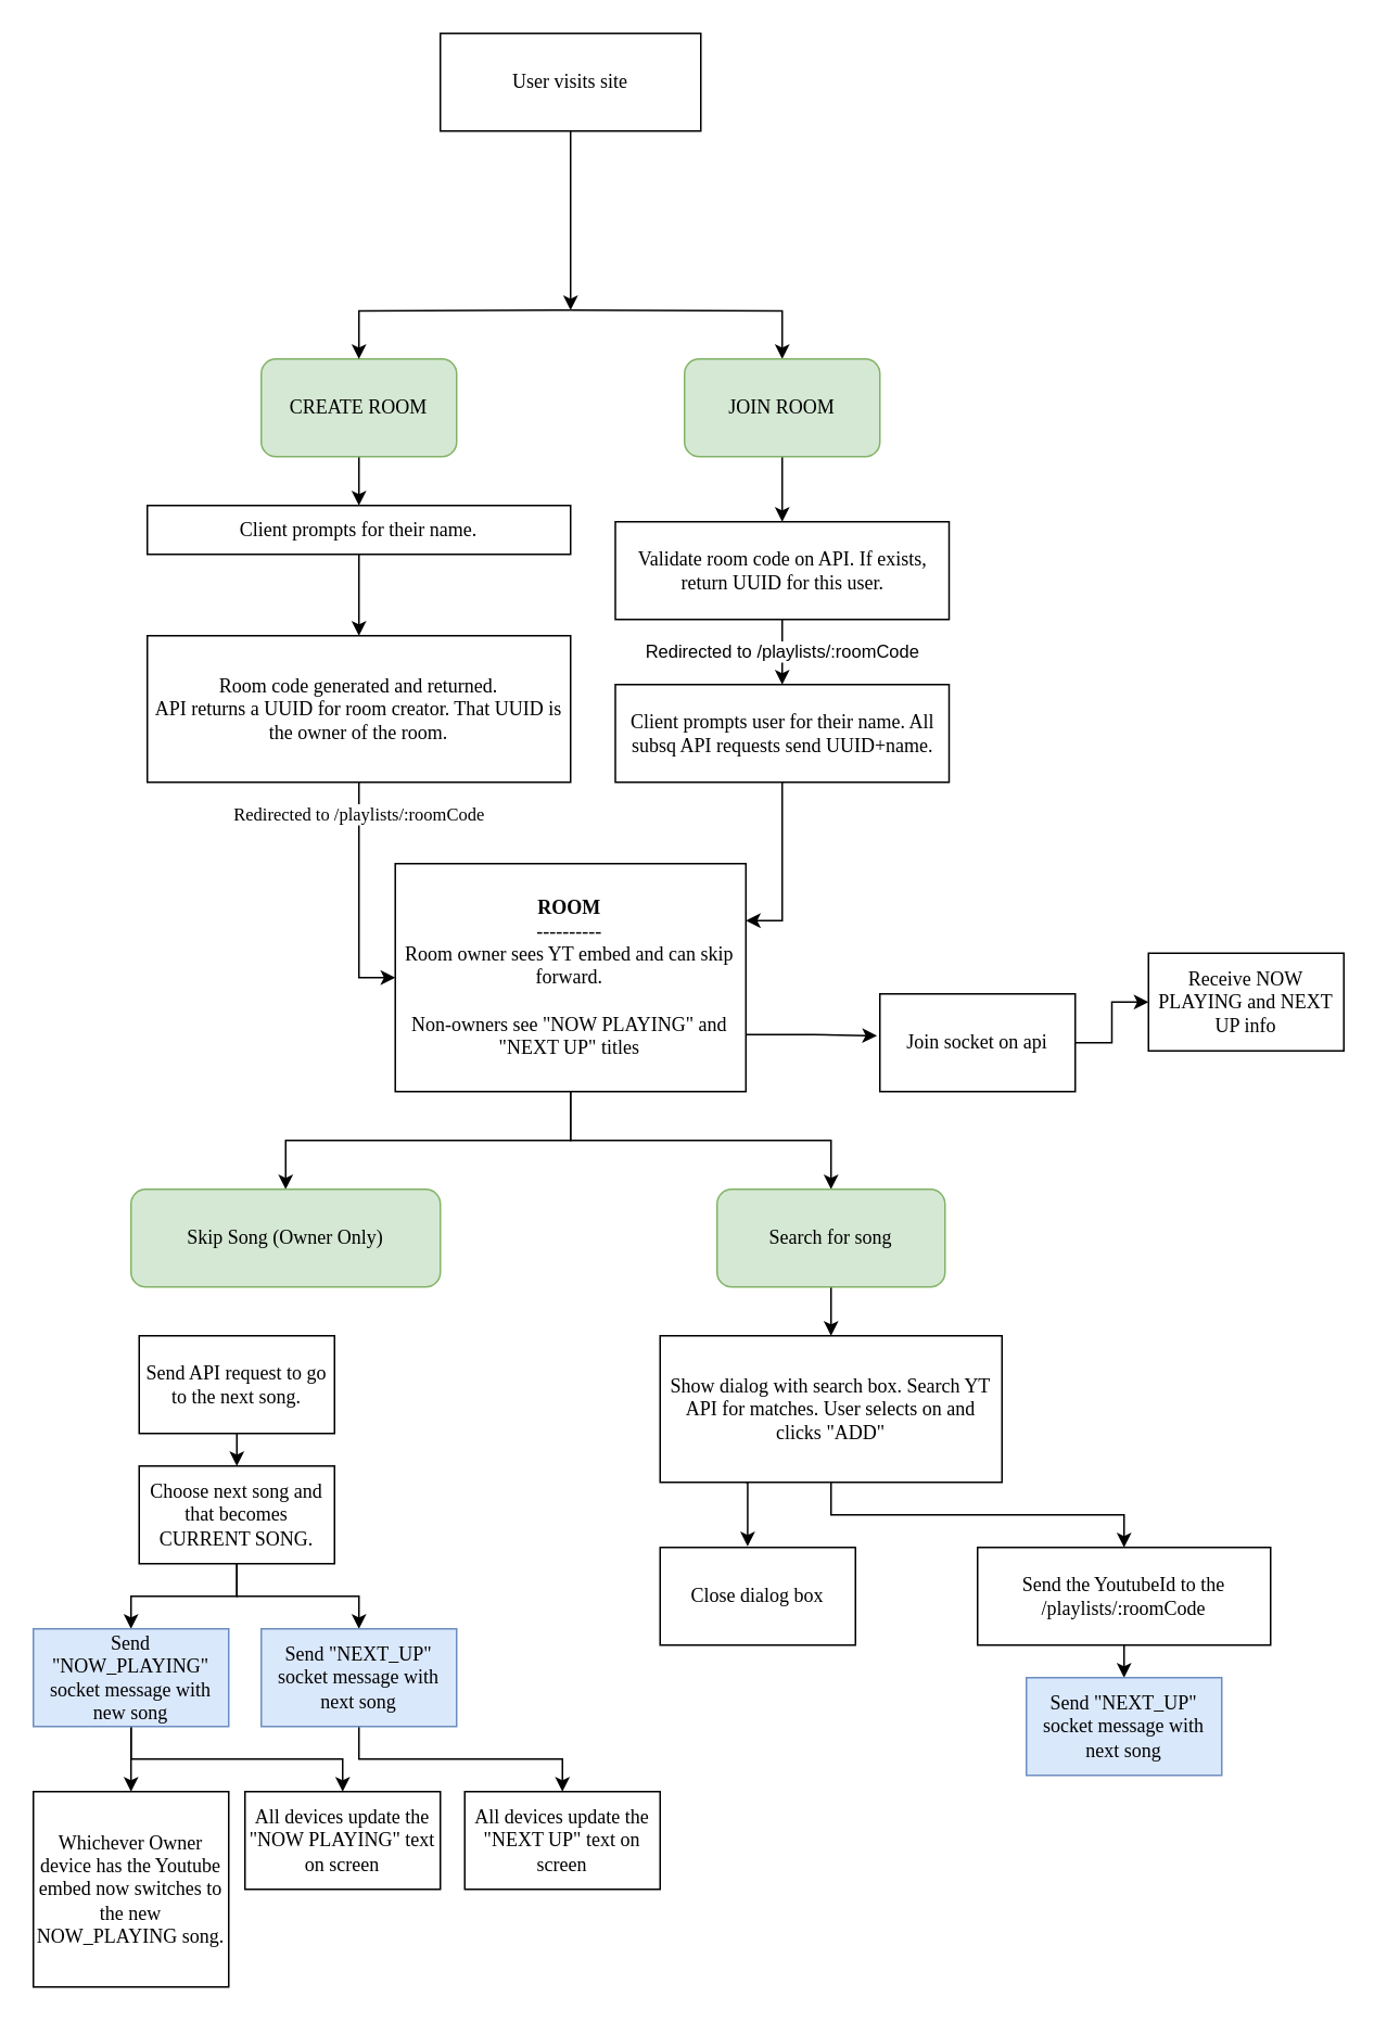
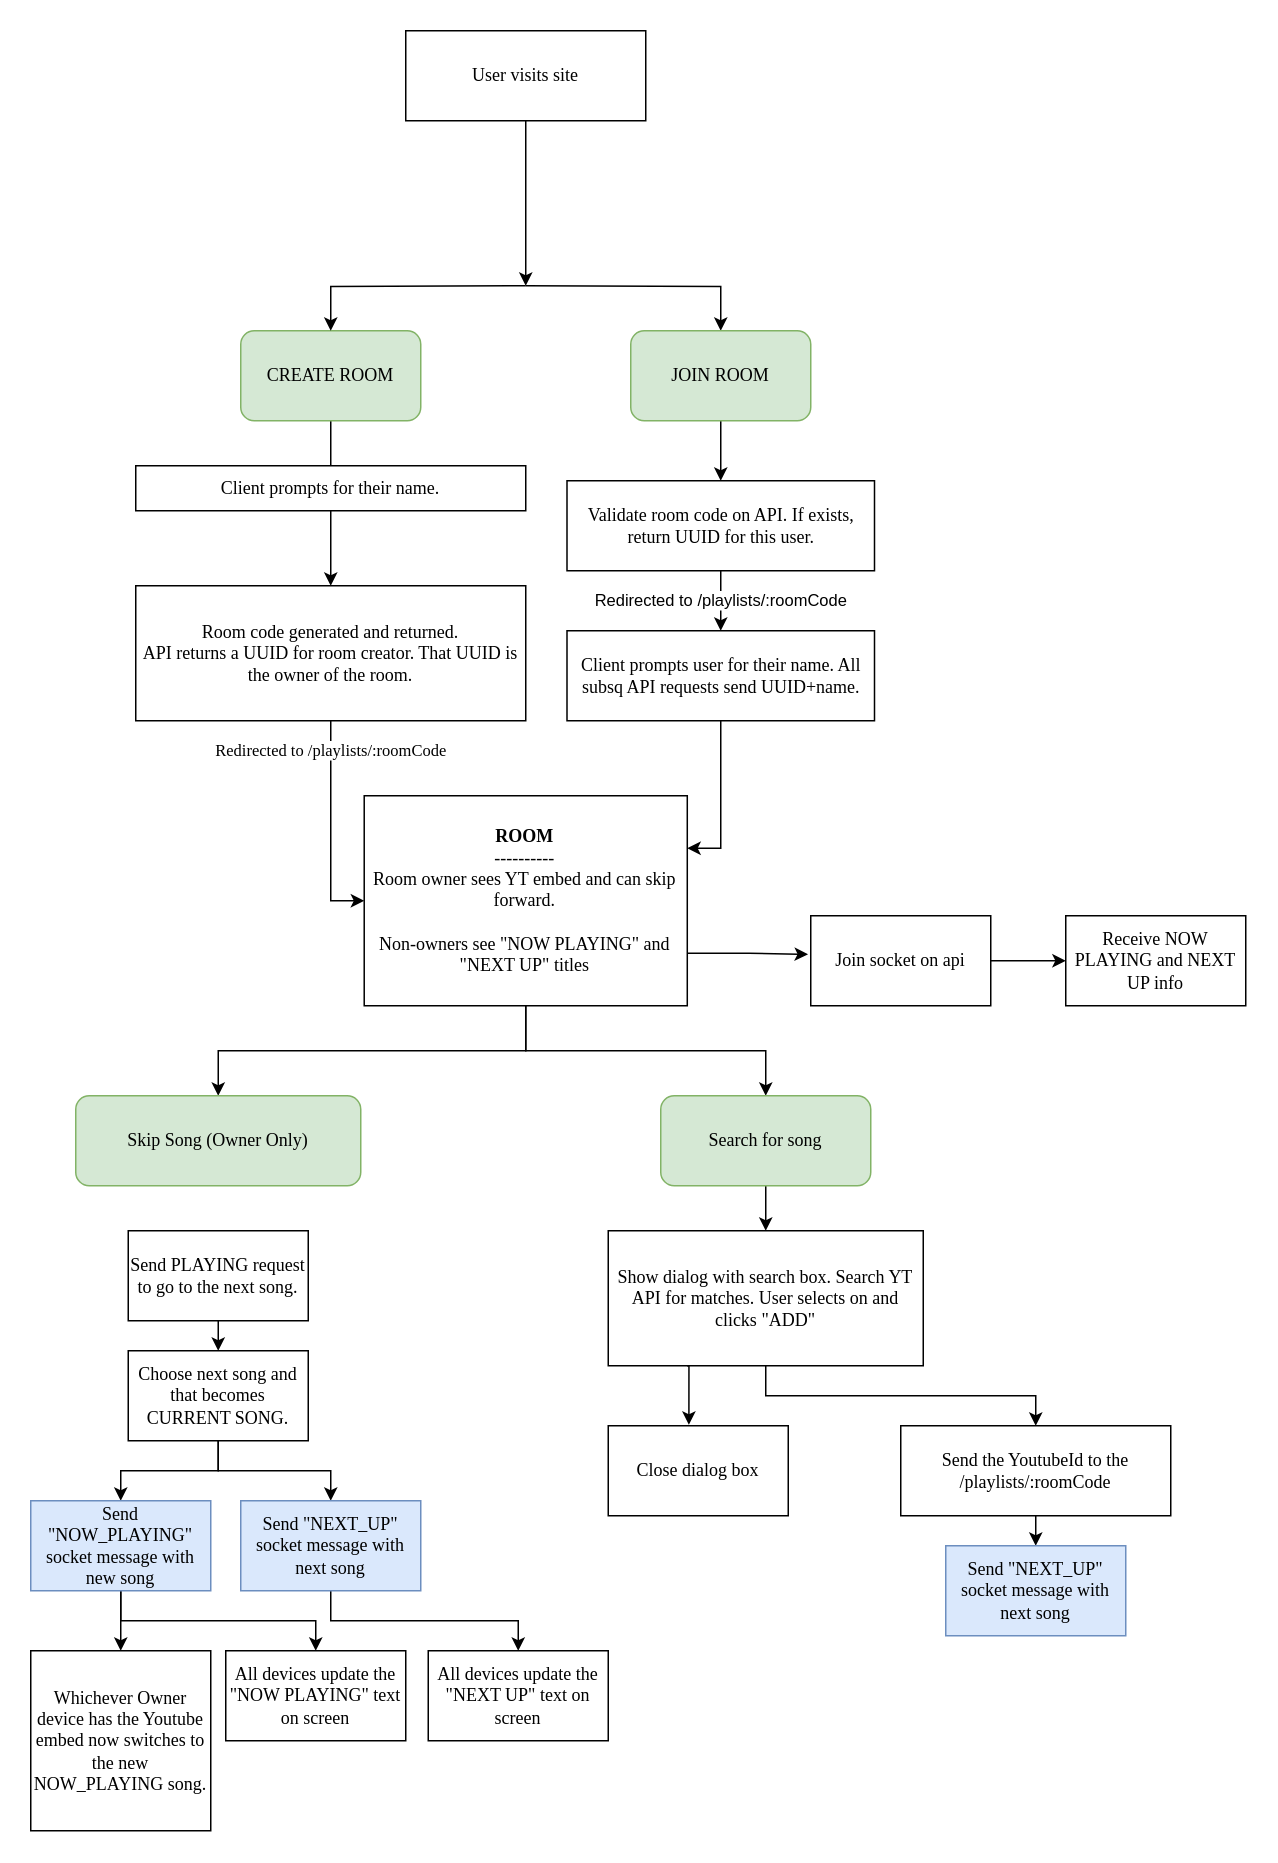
  <mxCell id="0" />
  <mxCell id="1" parent="0" />
- <mxCell id="2" style="edgeStyle=orthogonalEdgeStyle;rounded=0;orthogonalLoop=1;jettySize=auto;html=1;exitX=0.5;exitY=1;exitDx=0;exitDy=0;entryX=0.5;entryY=0;entryDx=0;entryDy=0;" edge="1" parent="1" source="3" target="47"><mxGeometry relative="1" as="geometry" /></mxCell>
+ <mxCell id="2" style="edgeStyle=orthogonalEdgeStyle;rounded=0;orthogonalLoop=1;jettySize=auto;html=1;exitX=0.5;exitY=1;exitDx=0;exitDy=0;entryX=0.5;entryY=0;entryDx=0;entryDy=0;endArrow=none;" edge="1" parent="1" source="3" target="47"><mxGeometry relative="1" as="geometry" /></mxCell>
  <mxCell id="3" value="CREATE ROOM" style="rounded=1;whiteSpace=wrap;html=1;fontFamily=Lucida Console;fillColor=#d5e8d4;strokeColor=#82b366;" parent="1" vertex="1"><mxGeometry x="160" y="220" width="120" height="60" as="geometry" /></mxCell>
  <mxCell id="4" style="edgeStyle=orthogonalEdgeStyle;rounded=0;orthogonalLoop=1;jettySize=auto;html=1;exitX=0.5;exitY=1;exitDx=0;exitDy=0;fontFamily=Lucida Console;" parent="1" source="5" edge="1"><mxGeometry relative="1" as="geometry"><mxPoint x="350" y="190" as="targetPoint" /></mxGeometry></mxCell>
  <mxCell id="5" value="User visits site" style="rounded=0;whiteSpace=wrap;html=1;fontFamily=Lucida Console;" parent="1" vertex="1"><mxGeometry x="270" y="20" width="160" height="60" as="geometry" /></mxCell>
  <mxCell id="6" style="edgeStyle=orthogonalEdgeStyle;rounded=0;orthogonalLoop=1;jettySize=auto;html=1;exitX=0.5;exitY=1;exitDx=0;exitDy=0;entryX=0.5;entryY=0;entryDx=0;entryDy=0;" parent="1" target="3" edge="1"><mxGeometry relative="1" as="geometry"><mxPoint x="350" y="190" as="sourcePoint" /></mxGeometry></mxCell>
  <mxCell id="7" style="edgeStyle=orthogonalEdgeStyle;rounded=0;orthogonalLoop=1;jettySize=auto;html=1;exitX=0.5;exitY=1;exitDx=0;exitDy=0;entryX=0.5;entryY=0;entryDx=0;entryDy=0;" parent="1" target="9" edge="1"><mxGeometry relative="1" as="geometry"><mxPoint x="350" y="190" as="sourcePoint" /></mxGeometry></mxCell>
  <mxCell id="8" style="edgeStyle=orthogonalEdgeStyle;rounded=0;orthogonalLoop=1;jettySize=auto;html=1;exitX=0.5;exitY=1;exitDx=0;exitDy=0;entryX=0.5;entryY=0;entryDx=0;entryDy=0;" edge="1" parent="1" source="9" target="43"><mxGeometry relative="1" as="geometry" /></mxCell>
  <mxCell id="9" value="JOIN ROOM" style="rounded=1;whiteSpace=wrap;html=1;fontFamily=Lucida Console;fillColor=#d5e8d4;strokeColor=#82b366;" parent="1" vertex="1"><mxGeometry x="420" y="220" width="120" height="60" as="geometry" /></mxCell>
  <mxCell id="10" value="Redirected to /playlists/:roomCode" style="edgeStyle=orthogonalEdgeStyle;rounded=0;orthogonalLoop=1;jettySize=auto;html=1;exitX=0.5;exitY=1;exitDx=0;exitDy=0;entryX=0;entryY=0.5;entryDx=0;entryDy=0;fontFamily=Lucida Console;" parent="1" source="11" target="15" edge="1"><mxGeometry x="-0.719" relative="1" as="geometry"><mxPoint as="offset" /></mxGeometry></mxCell>
  <mxCell id="11" value="&lt;div&gt;Room code generated and returned.&lt;/div&gt;&lt;div&gt;API returns a UUID for room creator. That UUID is the owner of the room.&lt;/div&gt;" style="rounded=0;whiteSpace=wrap;html=1;fontFamily=Lucida Console;" parent="1" vertex="1"><mxGeometry x="90" y="390" width="260" height="90" as="geometry" /></mxCell>
  <mxCell id="12" style="edgeStyle=orthogonalEdgeStyle;rounded=0;orthogonalLoop=1;jettySize=auto;html=1;exitX=0.5;exitY=1;exitDx=0;exitDy=0;entryX=0.5;entryY=0;entryDx=0;entryDy=0;fontFamily=Lucida Console;" parent="1" source="15" target="17" edge="1"><mxGeometry relative="1" as="geometry" /></mxCell>
  <mxCell id="13" style="edgeStyle=orthogonalEdgeStyle;rounded=0;orthogonalLoop=1;jettySize=auto;html=1;exitX=0.5;exitY=1;exitDx=0;exitDy=0;entryX=0.5;entryY=0;entryDx=0;entryDy=0;fontFamily=Lucida Console;" parent="1" source="15" target="24" edge="1"><mxGeometry relative="1" as="geometry" /></mxCell>
  <mxCell id="14" style="edgeStyle=orthogonalEdgeStyle;rounded=0;orthogonalLoop=1;jettySize=auto;html=1;exitX=1;exitY=0.75;exitDx=0;exitDy=0;entryX=-0.015;entryY=0.429;entryDx=0;entryDy=0;entryPerimeter=0;fontFamily=Lucida Console;" parent="1" source="15" target="40" edge="1"><mxGeometry relative="1" as="geometry" /></mxCell>
  <mxCell id="15" value="&lt;b&gt;ROOM&lt;/b&gt;&lt;br&gt;----------&lt;br&gt;Room owner sees YT embed and can skip forward.&lt;br&gt;&lt;br&gt;Non-owners see &quot;NOW PLAYING&quot; and &quot;NEXT UP&quot; titles" style="whiteSpace=wrap;html=1;aspect=fixed;fontFamily=Lucida Console;rounded=0;glass=0;shadow=0;rotation=0;" parent="1" vertex="1"><mxGeometry x="242.31" y="530" width="215.38" height="140" as="geometry" /></mxCell>
  <mxCell id="16" style="edgeStyle=orthogonalEdgeStyle;rounded=0;orthogonalLoop=1;jettySize=auto;html=1;exitX=0.5;exitY=1;exitDx=0;exitDy=0;entryX=0.5;entryY=0;entryDx=0;entryDy=0;fontFamily=Lucida Console;" parent="1" source="17" target="20" edge="1"><mxGeometry relative="1" as="geometry" /></mxCell>
  <mxCell id="17" value="Search for song" style="rounded=1;whiteSpace=wrap;html=1;fontFamily=Lucida Console;fillColor=#d5e8d4;strokeColor=#82b366;" parent="1" vertex="1"><mxGeometry x="440" y="730" width="140" height="60" as="geometry" /></mxCell>
  <mxCell id="18" style="edgeStyle=orthogonalEdgeStyle;rounded=0;orthogonalLoop=1;jettySize=auto;html=1;exitX=0.5;exitY=1;exitDx=0;exitDy=0;entryX=0.5;entryY=0;entryDx=0;entryDy=0;fontFamily=Lucida Console;" parent="1" source="20" target="22" edge="1"><mxGeometry relative="1" as="geometry" /></mxCell>
  <mxCell id="19" style="edgeStyle=orthogonalEdgeStyle;rounded=0;orthogonalLoop=1;jettySize=auto;html=1;exitX=0.25;exitY=1;exitDx=0;exitDy=0;entryX=0.448;entryY=-0.01;entryDx=0;entryDy=0;entryPerimeter=0;fontFamily=Lucida Console;" parent="1" source="20" target="23" edge="1"><mxGeometry relative="1" as="geometry" /></mxCell>
  <mxCell id="20" value="Show dialog with search box. Search YT API for matches. User selects on and clicks &quot;ADD&quot;" style="rounded=0;whiteSpace=wrap;html=1;fontFamily=Lucida Console;" parent="1" vertex="1"><mxGeometry x="405" y="820" width="210" height="90" as="geometry" /></mxCell>
  <mxCell id="21" style="edgeStyle=orthogonalEdgeStyle;rounded=0;orthogonalLoop=1;jettySize=auto;html=1;exitX=0.5;exitY=1;exitDx=0;exitDy=0;entryX=0.5;entryY=0;entryDx=0;entryDy=0;fontFamily=Lucida Console;" parent="1" source="22" target="38" edge="1"><mxGeometry relative="1" as="geometry" /></mxCell>
  <mxCell id="22" value="Send the YoutubeId to the /playlists/:roomCode" style="rounded=0;whiteSpace=wrap;html=1;fontFamily=Lucida Console;" parent="1" vertex="1"><mxGeometry x="600" y="950" width="180" height="60" as="geometry" /></mxCell>
  <mxCell id="23" value="Close dialog box" style="rounded=0;whiteSpace=wrap;html=1;fontFamily=Lucida Console;" parent="1" vertex="1"><mxGeometry x="405" y="950" width="120" height="60" as="geometry" /></mxCell>
- <mxCell id="24" value="Skip Song (Owner Only)" style="rounded=1;whiteSpace=wrap;html=1;fontFamily=Lucida Console;fillColor=#d5e8d4;strokeColor=#82b366;" parent="1" vertex="1"><mxGeometry x="80" y="730" width="190" height="60" as="geometry" /></mxCell>
+ <mxCell id="24" value="Skip Song (Owner Only)" style="rounded=1;whiteSpace=wrap;html=1;fontFamily=Lucida Console;fillColor=#d5e8d4;strokeColor=#82b366;" parent="1" vertex="1"><mxGeometry x="50" y="730" width="190" height="60" as="geometry" /></mxCell>
  <mxCell id="25" style="edgeStyle=orthogonalEdgeStyle;rounded=0;orthogonalLoop=1;jettySize=auto;html=1;exitX=0.5;exitY=1;exitDx=0;exitDy=0;entryX=0.5;entryY=0;entryDx=0;entryDy=0;fontFamily=Lucida Console;" parent="1" source="26" target="29" edge="1"><mxGeometry relative="1" as="geometry" /></mxCell>
- <mxCell id="26" value="Send API request to go to the next song." style="rounded=0;whiteSpace=wrap;html=1;fontFamily=Lucida Console;" parent="1" vertex="1"><mxGeometry x="85" y="820" width="120" height="60" as="geometry" /></mxCell>
+ <mxCell id="26" value="Send PLAYING request to go to the next song." style="rounded=0;whiteSpace=wrap;html=1;fontFamily=Lucida Console;" parent="1" vertex="1"><mxGeometry x="85" y="820" width="120" height="60" as="geometry" /></mxCell>
  <mxCell id="27" style="edgeStyle=orthogonalEdgeStyle;rounded=0;orthogonalLoop=1;jettySize=auto;html=1;exitX=0.5;exitY=1;exitDx=0;exitDy=0;entryX=0.5;entryY=0;entryDx=0;entryDy=0;fontFamily=Lucida Console;" parent="1" source="29" target="32" edge="1"><mxGeometry relative="1" as="geometry" /></mxCell>
  <mxCell id="28" style="edgeStyle=orthogonalEdgeStyle;rounded=0;orthogonalLoop=1;jettySize=auto;html=1;exitX=0.5;exitY=1;exitDx=0;exitDy=0;entryX=0.5;entryY=0;entryDx=0;entryDy=0;fontFamily=Lucida Console;" parent="1" source="29" target="34" edge="1"><mxGeometry relative="1" as="geometry" /></mxCell>
  <mxCell id="29" value="Choose next song and that becomes CURRENT SONG." style="rounded=0;whiteSpace=wrap;html=1;shadow=0;glass=0;sketch=0;fontFamily=Lucida Console;" parent="1" vertex="1"><mxGeometry x="85" y="900" width="120" height="60" as="geometry" /></mxCell>
  <mxCell id="30" style="edgeStyle=orthogonalEdgeStyle;rounded=0;orthogonalLoop=1;jettySize=auto;html=1;exitX=0.5;exitY=1;exitDx=0;exitDy=0;entryX=0.5;entryY=0;entryDx=0;entryDy=0;fontFamily=Lucida Console;" parent="1" source="32" target="35" edge="1"><mxGeometry relative="1" as="geometry" /></mxCell>
  <mxCell id="31" style="edgeStyle=orthogonalEdgeStyle;rounded=0;orthogonalLoop=1;jettySize=auto;html=1;exitX=0.5;exitY=1;exitDx=0;exitDy=0;entryX=0.5;entryY=0;entryDx=0;entryDy=0;fontFamily=Lucida Console;" parent="1" source="32" target="37" edge="1"><mxGeometry relative="1" as="geometry" /></mxCell>
  <mxCell id="32" value="Send &quot;NOW_PLAYING&quot; socket message with new song" style="rounded=0;whiteSpace=wrap;html=1;shadow=0;glass=0;sketch=0;fontFamily=Lucida Console;fillColor=#dae8fc;strokeColor=#6c8ebf;" parent="1" vertex="1"><mxGeometry x="20" y="1000" width="120" height="60" as="geometry" /></mxCell>
  <mxCell id="33" style="edgeStyle=orthogonalEdgeStyle;rounded=0;orthogonalLoop=1;jettySize=auto;html=1;exitX=0.5;exitY=1;exitDx=0;exitDy=0;entryX=0.5;entryY=0;entryDx=0;entryDy=0;fontFamily=Lucida Console;" parent="1" source="34" target="36" edge="1"><mxGeometry relative="1" as="geometry" /></mxCell>
  <mxCell id="34" value="Send &quot;NEXT_UP&quot; socket message with next song" style="rounded=0;whiteSpace=wrap;html=1;shadow=0;glass=0;sketch=0;fontFamily=Lucida Console;fillColor=#dae8fc;strokeColor=#6c8ebf;" parent="1" vertex="1"><mxGeometry x="160" y="1000" width="120" height="60" as="geometry" /></mxCell>
  <mxCell id="35" value="Whichever Owner device has the Youtube embed now switches to the new NOW_PLAYING song." style="rounded=0;whiteSpace=wrap;html=1;shadow=0;glass=0;sketch=0;fontFamily=Lucida Console;" parent="1" vertex="1"><mxGeometry x="20" y="1100" width="120" height="120" as="geometry" /></mxCell>
  <mxCell id="36" value="All devices update the &quot;NEXT UP&quot; text on screen" style="rounded=0;whiteSpace=wrap;html=1;shadow=0;glass=0;sketch=0;fontFamily=Lucida Console;" parent="1" vertex="1"><mxGeometry x="285" y="1100" width="120" height="60" as="geometry" /></mxCell>
  <mxCell id="37" value="All devices update the &quot;NOW PLAYING&quot; text on screen" style="rounded=0;whiteSpace=wrap;html=1;shadow=0;glass=0;sketch=0;fontFamily=Lucida Console;" parent="1" vertex="1"><mxGeometry x="150" y="1100" width="120" height="60" as="geometry" /></mxCell>
  <mxCell id="38" value="Send &quot;NEXT_UP&quot; socket message with next song" style="rounded=0;whiteSpace=wrap;html=1;shadow=0;glass=0;sketch=0;fontFamily=Lucida Console;fillColor=#dae8fc;strokeColor=#6c8ebf;" parent="1" vertex="1"><mxGeometry x="630" y="1030" width="120" height="60" as="geometry" /></mxCell>
  <mxCell id="39" style="edgeStyle=orthogonalEdgeStyle;rounded=0;orthogonalLoop=1;jettySize=auto;html=1;exitX=1;exitY=0.5;exitDx=0;exitDy=0;entryX=0;entryY=0.5;entryDx=0;entryDy=0;fontFamily=Lucida Console;" parent="1" source="40" target="41" edge="1"><mxGeometry relative="1" as="geometry" /></mxCell>
  <mxCell id="40" value="Join socket on api" style="rounded=0;whiteSpace=wrap;html=1;shadow=0;glass=0;sketch=0;fontFamily=Lucida Console;" parent="1" vertex="1"><mxGeometry x="540" y="610" width="120" height="60" as="geometry" /></mxCell>
- <mxCell id="41" value="Receive NOW PLAYING and NEXT UP info" style="rounded=0;whiteSpace=wrap;html=1;shadow=0;glass=0;sketch=0;fontFamily=Lucida Console;" parent="1" vertex="1"><mxGeometry x="705" y="585" width="120" height="60" as="geometry" /></mxCell>
+ <mxCell id="41" value="Receive NOW PLAYING and NEXT UP info" style="rounded=0;whiteSpace=wrap;html=1;shadow=0;glass=0;sketch=0;fontFamily=Lucida Console;" parent="1" vertex="1"><mxGeometry x="710" y="610" width="120" height="60" as="geometry" /></mxCell>
  <mxCell id="42" value="Redirected to /playlists/:roomCode" style="edgeStyle=orthogonalEdgeStyle;rounded=0;orthogonalLoop=1;jettySize=auto;html=1;exitX=0.5;exitY=1;exitDx=0;exitDy=0;entryX=0.5;entryY=0;entryDx=0;entryDy=0;" edge="1" parent="1" source="43" target="45"><mxGeometry relative="1" as="geometry" /></mxCell>
  <mxCell id="43" value="Validate room code on API. If exists, return UUID for this user." style="rounded=0;whiteSpace=wrap;html=1;fontFamily=Lucida Console;" vertex="1" parent="1"><mxGeometry x="377.5" y="320" width="205" height="60" as="geometry" /></mxCell>
  <mxCell id="44" style="edgeStyle=orthogonalEdgeStyle;rounded=0;orthogonalLoop=1;jettySize=auto;html=1;exitX=0.5;exitY=1;exitDx=0;exitDy=0;entryX=1;entryY=0.25;entryDx=0;entryDy=0;" edge="1" parent="1" source="45" target="15"><mxGeometry relative="1" as="geometry" /></mxCell>
  <mxCell id="45" value="Client prompts user for their name. All subsq API requests send UUID+name." style="rounded=0;whiteSpace=wrap;html=1;fontFamily=Lucida Console;" vertex="1" parent="1"><mxGeometry x="377.5" y="420" width="205" height="60" as="geometry" /></mxCell>
  <mxCell id="46" style="edgeStyle=orthogonalEdgeStyle;rounded=0;orthogonalLoop=1;jettySize=auto;html=1;exitX=0.5;exitY=1;exitDx=0;exitDy=0;entryX=0.5;entryY=0;entryDx=0;entryDy=0;" edge="1" parent="1" source="47" target="11"><mxGeometry relative="1" as="geometry" /></mxCell>
  <mxCell id="47" value="Client prompts for their name." style="rounded=0;whiteSpace=wrap;html=1;fontFamily=Lucida Console;" vertex="1" parent="1"><mxGeometry x="90" y="310" width="260" height="30" as="geometry" /></mxCell>
